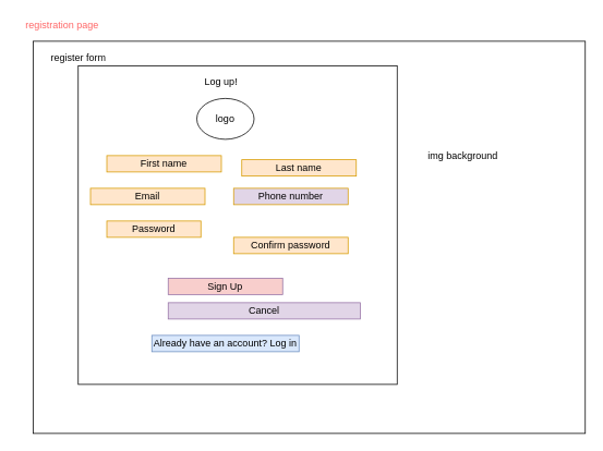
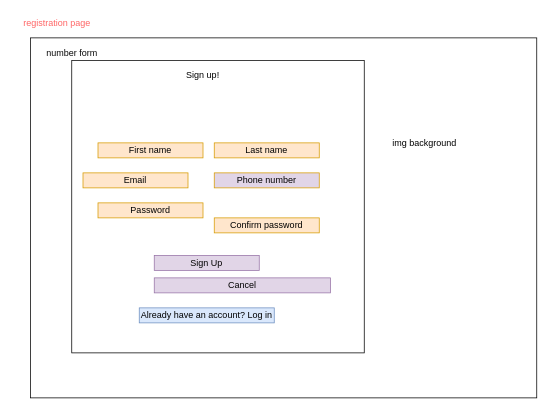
  <mxCell id="0" />
  <mxCell id="1" parent="0" />
  <mxCell id="2" value="" style="rounded=0;whiteSpace=wrap;html=1;" parent="1" vertex="1"><mxGeometry x="40" y="50" width="675" height="480" as="geometry" /></mxCell>
  <mxCell id="3" value="&lt;font color=&quot;#ff6666&quot;&gt;registration page&lt;/font&gt;" style="text;html=1;align=center;verticalAlign=middle;resizable=0;points=[];autosize=1;strokeColor=none;" parent="1" vertex="1"><mxGeometry x="20" y="20" width="110" height="20" as="geometry" /></mxCell>
  <mxCell id="4" value="" style="whiteSpace=wrap;html=1;aspect=fixed;" parent="1" vertex="1"><mxGeometry x="95" y="80" width="390" height="390" as="geometry" /></mxCell>
- <mxCell id="5" value="Log up!" style="text;html=1;strokeColor=none;fillColor=none;align=center;verticalAlign=middle;whiteSpace=wrap;rounded=0;" parent="1" vertex="1"><mxGeometry x="105" y="90" width="330" height="20" as="geometry" /></mxCell>
- <mxCell id="6" value="Last name" style="rounded=0;whiteSpace=wrap;html=1;fillColor=#ffe6cc;strokeColor=#d79b00;" parent="1" vertex="1"><mxGeometry x="295" y="195" width="140" height="20" as="geometry" /></mxCell>
- <mxCell id="7" value="Password" style="rounded=0;whiteSpace=wrap;html=1;fillColor=#ffe6cc;strokeColor=#d79b00;" parent="1" vertex="1"><mxGeometry x="130" y="270" width="115" height="20" as="geometry" /></mxCell>
+ <mxCell id="5" value="Sign up!" style="text;html=1;strokeColor=none;fillColor=none;align=center;verticalAlign=middle;whiteSpace=wrap;rounded=0;" parent="1" vertex="1"><mxGeometry x="105" y="90" width="330" height="20" as="geometry" /></mxCell>
+ <mxCell id="6" value="Last name" style="rounded=0;whiteSpace=wrap;html=1;fillColor=#ffe6cc;strokeColor=#d79b00;" parent="1" vertex="1"><mxGeometry x="285" y="190" width="140" height="20" as="geometry" /></mxCell>
+ <mxCell id="7" value="Password" style="rounded=0;whiteSpace=wrap;html=1;fillColor=#ffe6cc;strokeColor=#d79b00;" parent="1" vertex="1"><mxGeometry x="130" y="270" width="140" height="20" as="geometry" /></mxCell>
  <mxCell id="8" value="Confirm password" style="rounded=0;whiteSpace=wrap;html=1;fillColor=#ffe6cc;strokeColor=#d79b00;" parent="1" vertex="1"><mxGeometry x="285" y="290" width="140" height="20" as="geometry" /></mxCell>
- <mxCell id="9" value="Sign Up" style="rounded=0;whiteSpace=wrap;html=1;fillColor=#f8cecc;strokeColor=#9673a6;" parent="1" vertex="1"><mxGeometry x="205" y="340" width="140" height="20" as="geometry" /></mxCell>
- <mxCell id="10" value="&lt;font color=&quot;#0a0a0a&quot;&gt;register form&lt;/font&gt;" style="text;html=1;align=center;verticalAlign=middle;resizable=0;points=[];autosize=1;strokeColor=none;fontColor=#D9D9D9;" parent="1" vertex="1"><mxGeometry x="55" y="60" width="80" height="20" as="geometry" /></mxCell>
+ <mxCell id="9" value="Sign Up" style="rounded=0;whiteSpace=wrap;html=1;fillColor=#e1d5e7;strokeColor=#9673a6;" parent="1" vertex="1"><mxGeometry x="205" y="340" width="140" height="20" as="geometry" /></mxCell>
+ <mxCell id="10" value="&lt;font color=&quot;#0a0a0a&quot;&gt;number form&lt;/font&gt;" style="text;html=1;align=center;verticalAlign=middle;resizable=0;points=[];autosize=1;strokeColor=none;fontColor=#D9D9D9;" parent="1" vertex="1"><mxGeometry x="55" y="60" width="80" height="20" as="geometry" /></mxCell>
  <mxCell id="11" value="Already have an account? Log in" style="rounded=0;whiteSpace=wrap;html=1;fillColor=#dae8fc;strokeColor=#6c8ebf;" parent="1" vertex="1"><mxGeometry x="185" y="410" width="180" height="20" as="geometry" /></mxCell>
  <mxCell id="12" value="First name" style="rounded=0;whiteSpace=wrap;html=1;fillColor=#ffe6cc;strokeColor=#d79b00;" vertex="1" parent="1"><mxGeometry x="130" y="190" width="140" height="20" as="geometry" /></mxCell>
  <mxCell id="13" value="Email" style="rounded=0;whiteSpace=wrap;html=1;fillColor=#ffe6cc;strokeColor=#d79b00;" vertex="1" parent="1"><mxGeometry x="110" y="230" width="140" height="20" as="geometry" /></mxCell>
  <mxCell id="14" value="Phone number" style="rounded=0;whiteSpace=wrap;html=1;fillColor=#e1d5e7;strokeColor=#d79b00;" vertex="1" parent="1"><mxGeometry x="285" y="230" width="140" height="20" as="geometry" /></mxCell>
- <mxCell id="15" value="logo" style="ellipse;whiteSpace=wrap;html=1;" vertex="1" parent="1"><mxGeometry x="240" y="120" width="70" height="50" as="geometry" /></mxCell>
  <mxCell id="16" value="img background" style="text;html=1;align=center;verticalAlign=middle;resizable=0;points=[];autosize=1;strokeColor=none;" vertex="1" parent="1"><mxGeometry x="515" y="180" width="100" height="20" as="geometry" /></mxCell>
  <mxCell id="17" value="Cancel" style="rounded=0;whiteSpace=wrap;html=1;fillColor=#e1d5e7;strokeColor=#9673a6;" vertex="1" parent="1"><mxGeometry x="205" y="370" width="235" height="20" as="geometry" /></mxCell>
